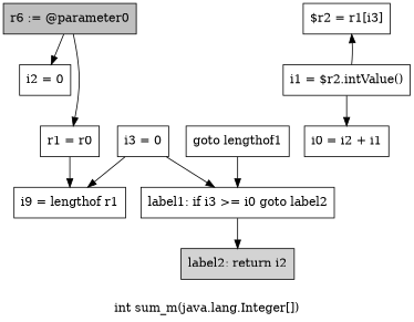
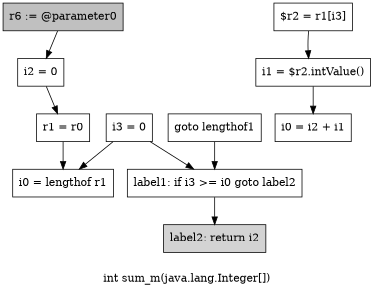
  digraph {
    label="int sum_m(java.lang.Integer[])"
    node [shape=box]
    n1 [fillcolor=gray label="r6 := @parameter0" style=filled]
    n2 [label="i2 = 0"]
    n3 [label="r1 = r0"]
-   n4 [label="i9 = lengthof r1"]
+   n4 [label="i0 = lengthof r1"]
    n5 [label="i3 = 0"]
    n6 [label="label1: if i3 >= i0 goto label2"]
    n7 [fillcolor=lightgray label="label2: return i2" style=filled]
    n8 [label="$r2 = r1[i3]"]
    n9 [label="i1 = $r2.intValue()"]
    n10 [label="i0 = i2 + i1"]
    n11 [label="goto lengthof1"]
    n1 -> n2
-   n1 -> n3
+   n2 -> n3
    n3 -> n4
    n5 -> n4
    n5 -> n6
    n6 -> n7
-   n9 -> n8
+   n8 -> n9
    n9 -> n10
    n11 -> n6
  }
